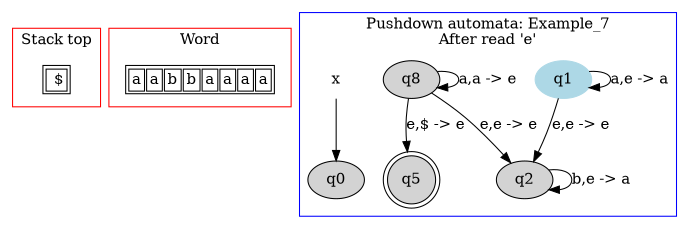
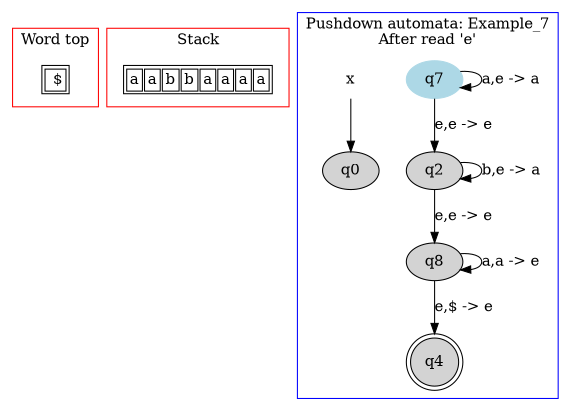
  digraph {
    node [style=filled]
    n1 [label=<<TABLE> <TR> <TD> $</TD> </TR> </TABLE>> shape=plaintext style=""]
    n2 [label=<<TABLE> <TR> <TD><FONT>a</FONT></TD> <TD><FONT>a</FONT></TD> <TD><FONT>b</FONT></TD> <TD><FONT>b</FONT></TD> <TD><FONT>a</FONT></TD> <TD><FONT>a</FONT></TD> <TD><FONT>a</FONT></TD> <TD><FONT>a</FONT></TD> </TR> </TABLE>> shape=plaintext style=""]
    q0
-   q1 [color=lightblue]
+   q1 [color=lightblue label=q7]
    q2
    n6 [label=q8]
-   q4 [shape=doublecircle label=q5]
+   q4 [shape=doublecircle]
    x [color=white]
    subgraph cluster_1 {
      color=red
-     label="Stack top"
+     label="Word top"
      n1
    }
    subgraph cluster_2 {
      color=red
-     label=Word
+     label=Stack
      n2
    }
    subgraph cluster_3 {
      color=blue
      label="Pushdown automata: Example_7\nAfter read 'e'"
      q0
      q1
      q2
      n6
      q4
      x
    }
    q1 -> q1 [label="a,e -> a"]
    q1 -> q2 [label="e,e -> e"]
    q2 -> q2 [label="b,e -> a"]
-   n6 -> q2 [label="e,e -> e"]
+   q2 -> n6 [label="e,e -> e"]
    n6 -> n6 [label="a,a -> e"]
    n6 -> q4 [label="e,$ -> e"]
    x -> q0
  }
